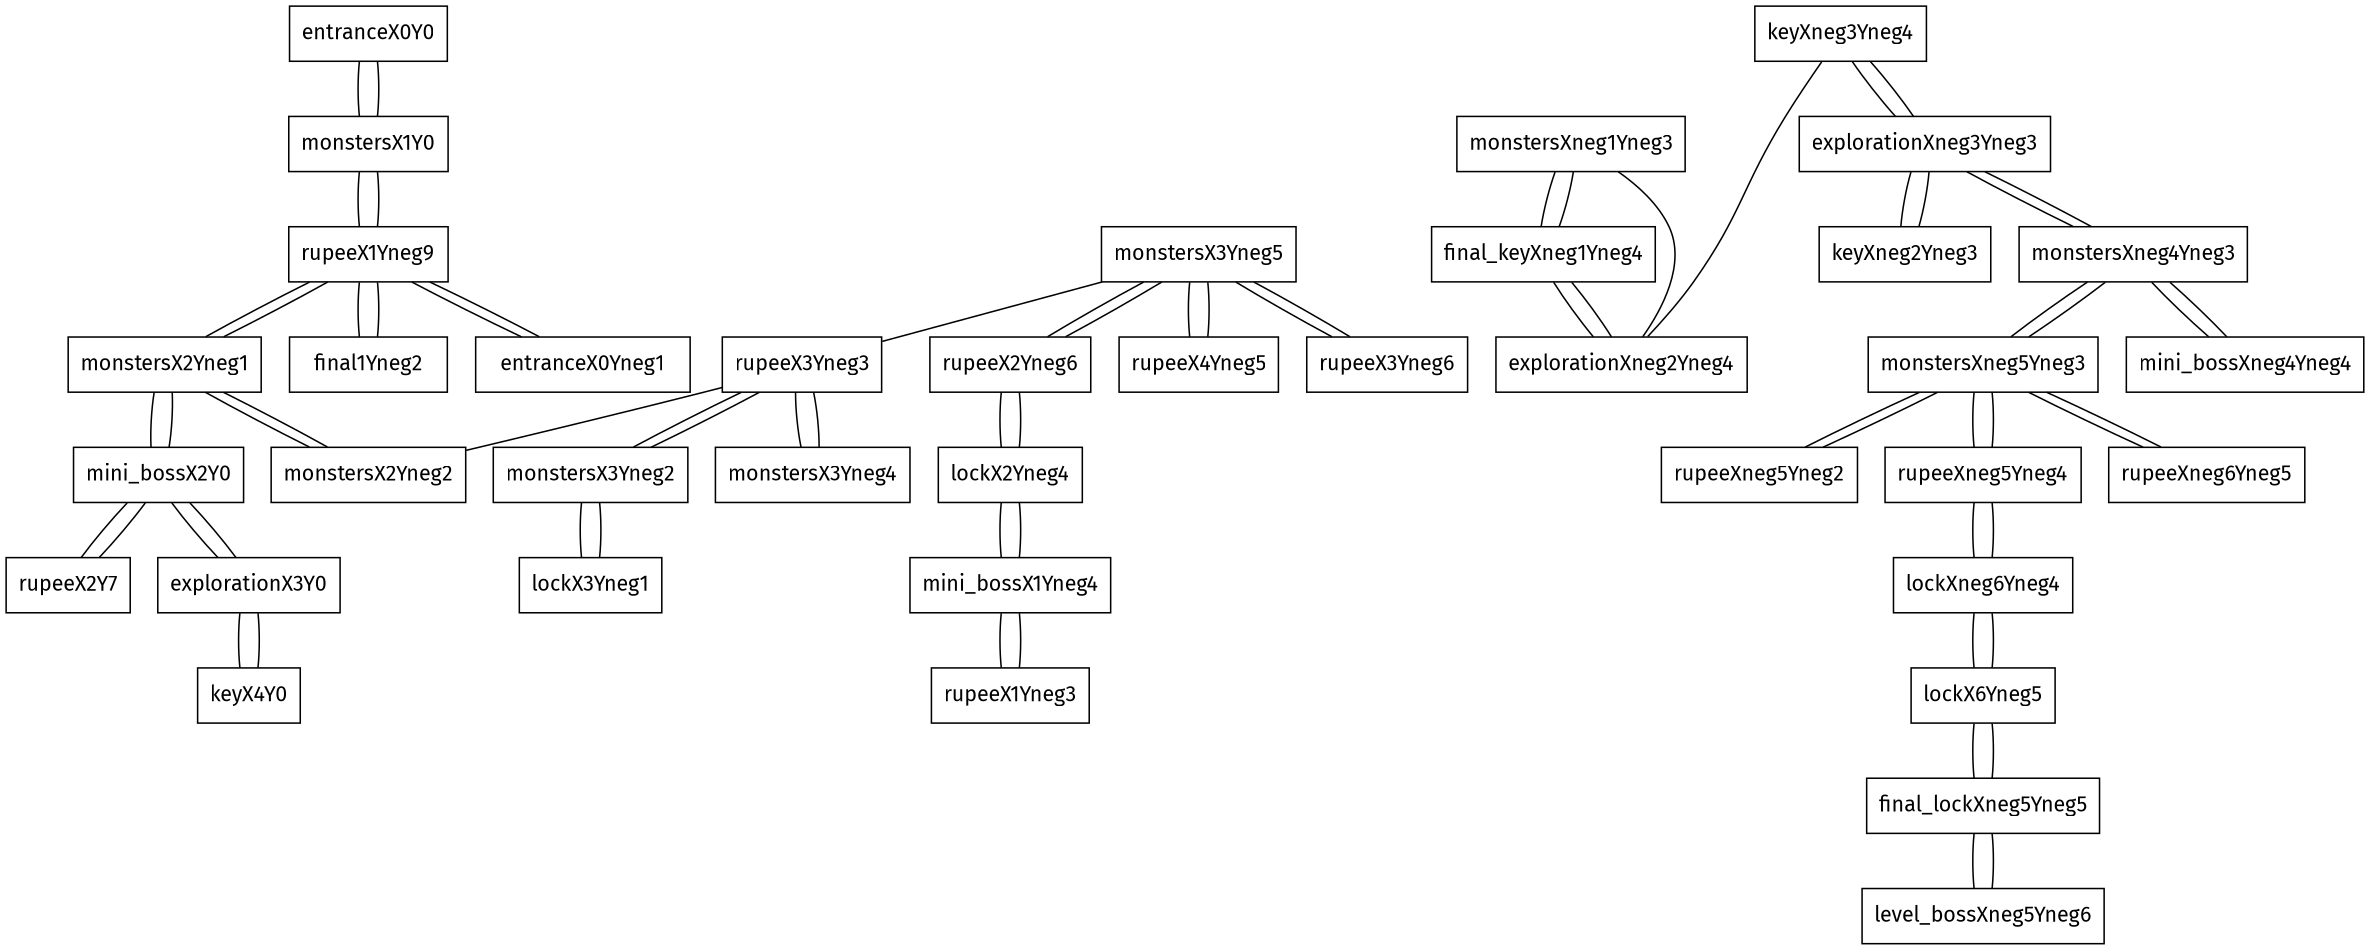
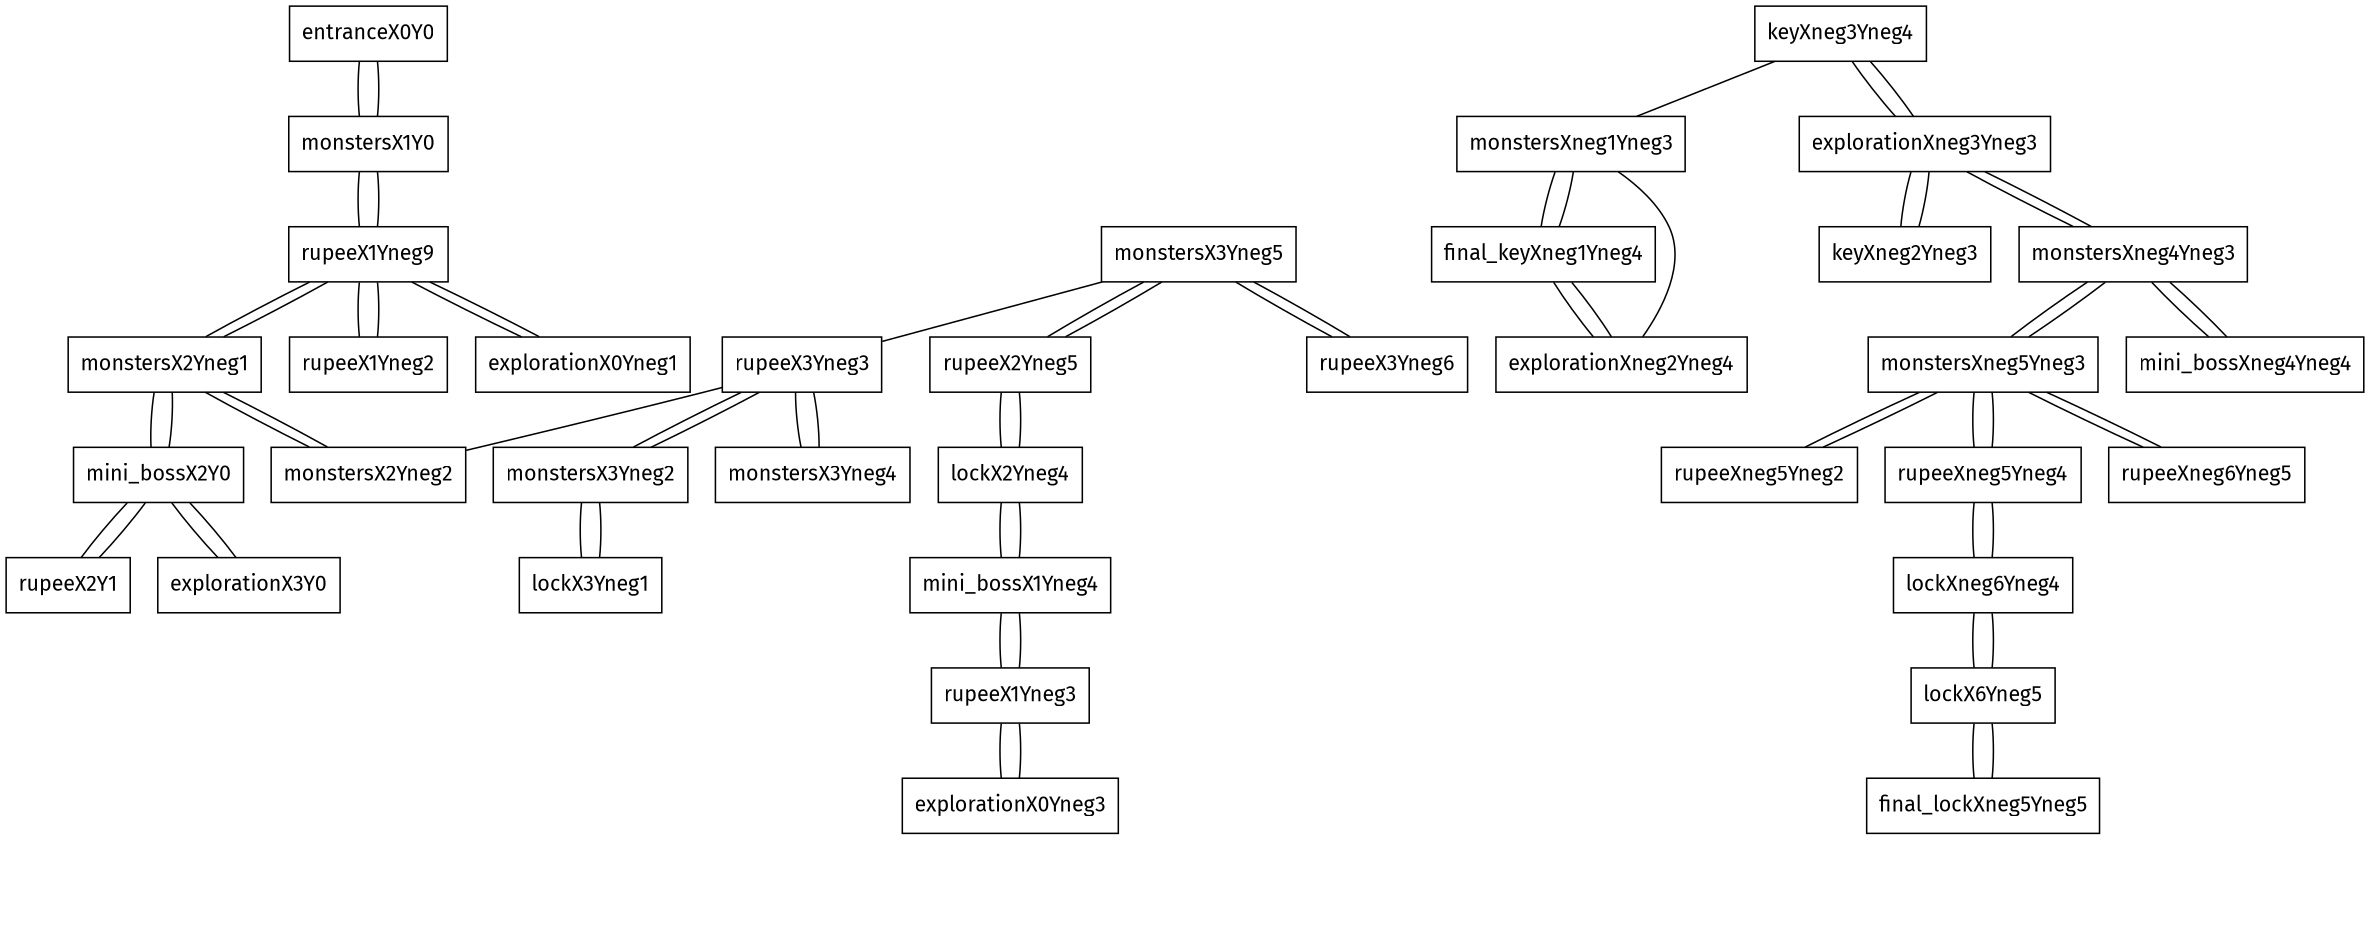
  graph {
    fontname="Fira Sans"
    node [fontname="Fira Sans" shape=box]
    edge [fontname="Fira Sans"]
    entranceX0Y0
    monstersX1Y0
    n3 [label=rupeeX1Yneg9]
    monstersX2Yneg1
-   rupeeX1Yneg2 [label=final1Yneg2]
-   explorationX0Yneg1 [label=entranceX0Yneg1]
+   rupeeX1Yneg2
+   explorationX0Yneg1
    monstersX2Yneg2
    mini_bossX2Y0
-   rupeeX2Y1 [label=rupeeX2Y7]
+   rupeeX2Y1
    explorationX3Y0
    monstersX3Yneg2
    rupeeX3Yneg3
    n13 [label=lockX3Yneg1]
    monstersX3Yneg4
-   keyX4Y0
    monstersX3Yneg5
-   rupeeX2Yneg5 [label=rupeeX2Yneg6]
-   rupeeX4Yneg5
+   rupeeX2Yneg5
    rupeeX3Yneg6
    lockX2Yneg4
    mini_bossX1Yneg4
    rupeeX1Yneg3
+   explorationX0Yneg3
    monstersXneg1Yneg3
    final_keyXneg1Yneg4
    explorationXneg2Yneg4
    keyXneg3Yneg4
    explorationXneg3Yneg3
    keyXneg2Yneg3
    monstersXneg4Yneg3
    monstersXneg5Yneg3
    mini_bossXneg4Yneg4
    rupeeXneg5Yneg2
    rupeeXneg5Yneg4
    n35 [label=rupeeXneg6Yneg5]
    lockXneg6Yneg4
    n37 [label=lockX6Yneg5]
    final_lockXneg5Yneg5
-   level_bossXneg5Yneg6
    entranceX0Y0 -- monstersX1Y0
    monstersX1Y0 -- entranceX0Y0
    monstersX1Y0 -- n3
    n3 -- monstersX1Y0
    n3 -- monstersX2Yneg1
    n3 -- rupeeX1Yneg2
    n3 -- explorationX0Yneg1
    monstersX2Yneg1 -- n3
    monstersX2Yneg1 -- monstersX2Yneg2
    monstersX2Yneg1 -- mini_bossX2Y0
    rupeeX1Yneg2 -- n3
    explorationX0Yneg1 -- n3
    monstersX2Yneg2 -- monstersX2Yneg1
    mini_bossX2Y0 -- monstersX2Yneg1
    mini_bossX2Y0 -- rupeeX2Y1
    mini_bossX2Y0 -- explorationX3Y0
    rupeeX2Y1 -- mini_bossX2Y0
    explorationX3Y0 -- mini_bossX2Y0
-   explorationX3Y0 -- keyX4Y0
    monstersX3Yneg2 -- rupeeX3Yneg3
    monstersX3Yneg2 -- n13
    rupeeX3Yneg3 -- monstersX2Yneg2
    rupeeX3Yneg3 -- monstersX3Yneg2
    rupeeX3Yneg3 -- monstersX3Yneg4
    n13 -- monstersX3Yneg2
    monstersX3Yneg4 -- rupeeX3Yneg3
-   keyX4Y0 -- explorationX3Y0
    monstersX3Yneg5 -- rupeeX3Yneg3
    monstersX3Yneg5 -- rupeeX2Yneg5
-   monstersX3Yneg5 -- rupeeX4Yneg5
    monstersX3Yneg5 -- rupeeX3Yneg6
    rupeeX2Yneg5 -- monstersX3Yneg5
    rupeeX2Yneg5 -- lockX2Yneg4
-   rupeeX4Yneg5 -- monstersX3Yneg5
    rupeeX3Yneg6 -- monstersX3Yneg5
    lockX2Yneg4 -- rupeeX2Yneg5
    lockX2Yneg4 -- mini_bossX1Yneg4
    mini_bossX1Yneg4 -- lockX2Yneg4
    mini_bossX1Yneg4 -- rupeeX1Yneg3
    rupeeX1Yneg3 -- mini_bossX1Yneg4
+   rupeeX1Yneg3 -- explorationX0Yneg3
+   explorationX0Yneg3 -- rupeeX1Yneg3
    monstersXneg1Yneg3 -- final_keyXneg1Yneg4
    monstersXneg1Yneg3 -- explorationXneg2Yneg4
    final_keyXneg1Yneg4 -- monstersXneg1Yneg3
    final_keyXneg1Yneg4 -- explorationXneg2Yneg4
    explorationXneg2Yneg4 -- final_keyXneg1Yneg4
-   keyXneg3Yneg4 -- explorationXneg2Yneg4
+   keyXneg3Yneg4 -- monstersXneg1Yneg3
    keyXneg3Yneg4 -- explorationXneg3Yneg3
    explorationXneg3Yneg3 -- keyXneg3Yneg4
    explorationXneg3Yneg3 -- keyXneg2Yneg3
    explorationXneg3Yneg3 -- monstersXneg4Yneg3
    keyXneg2Yneg3 -- explorationXneg3Yneg3
    monstersXneg4Yneg3 -- explorationXneg3Yneg3
    monstersXneg4Yneg3 -- monstersXneg5Yneg3
    monstersXneg4Yneg3 -- mini_bossXneg4Yneg4
    monstersXneg5Yneg3 -- monstersXneg4Yneg3
    monstersXneg5Yneg3 -- rupeeXneg5Yneg2
    monstersXneg5Yneg3 -- rupeeXneg5Yneg4
    monstersXneg5Yneg3 -- n35
    mini_bossXneg4Yneg4 -- monstersXneg4Yneg3
    rupeeXneg5Yneg2 -- monstersXneg5Yneg3
    rupeeXneg5Yneg4 -- monstersXneg5Yneg3
    rupeeXneg5Yneg4 -- lockXneg6Yneg4
    n35 -- monstersXneg5Yneg3
    lockXneg6Yneg4 -- rupeeXneg5Yneg4
    lockXneg6Yneg4 -- n37
    n37 -- lockXneg6Yneg4
    n37 -- final_lockXneg5Yneg5
    final_lockXneg5Yneg5 -- n37
-   final_lockXneg5Yneg5 -- level_bossXneg5Yneg6
-   level_bossXneg5Yneg6 -- final_lockXneg5Yneg5
  }
